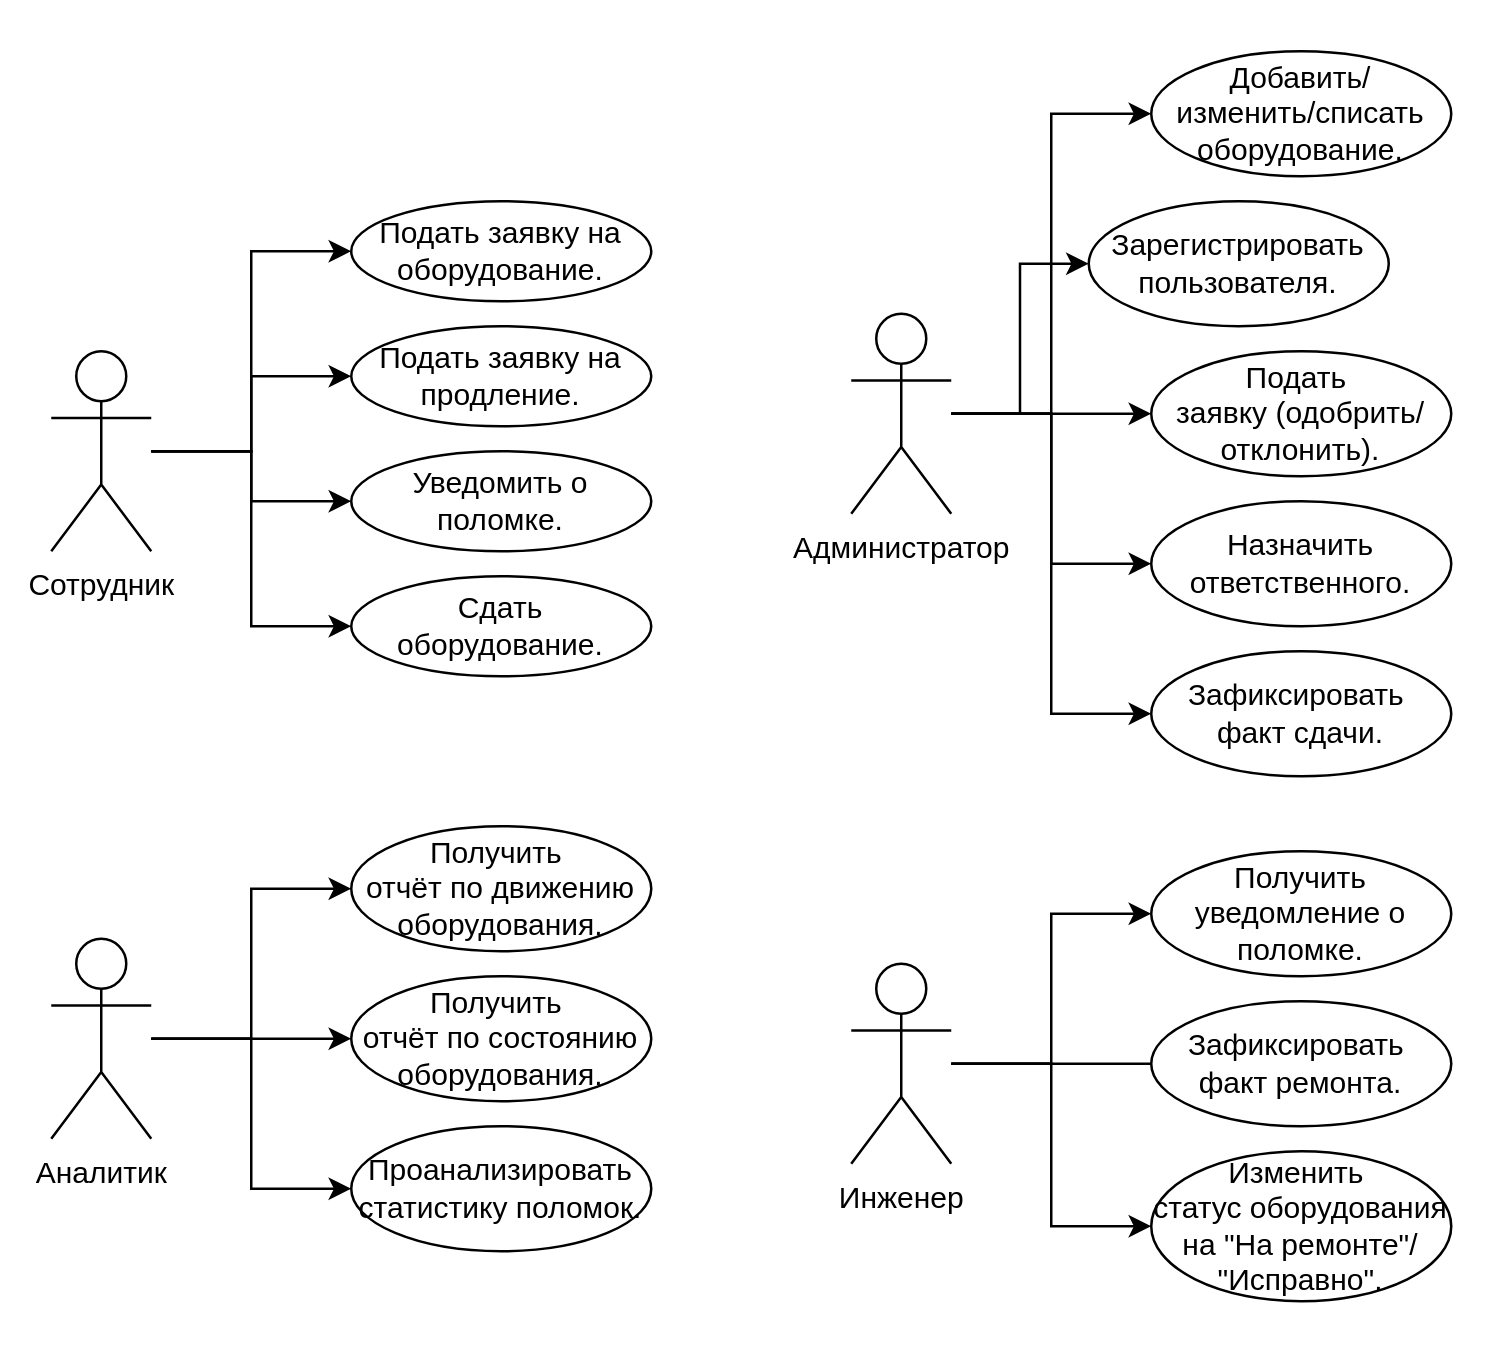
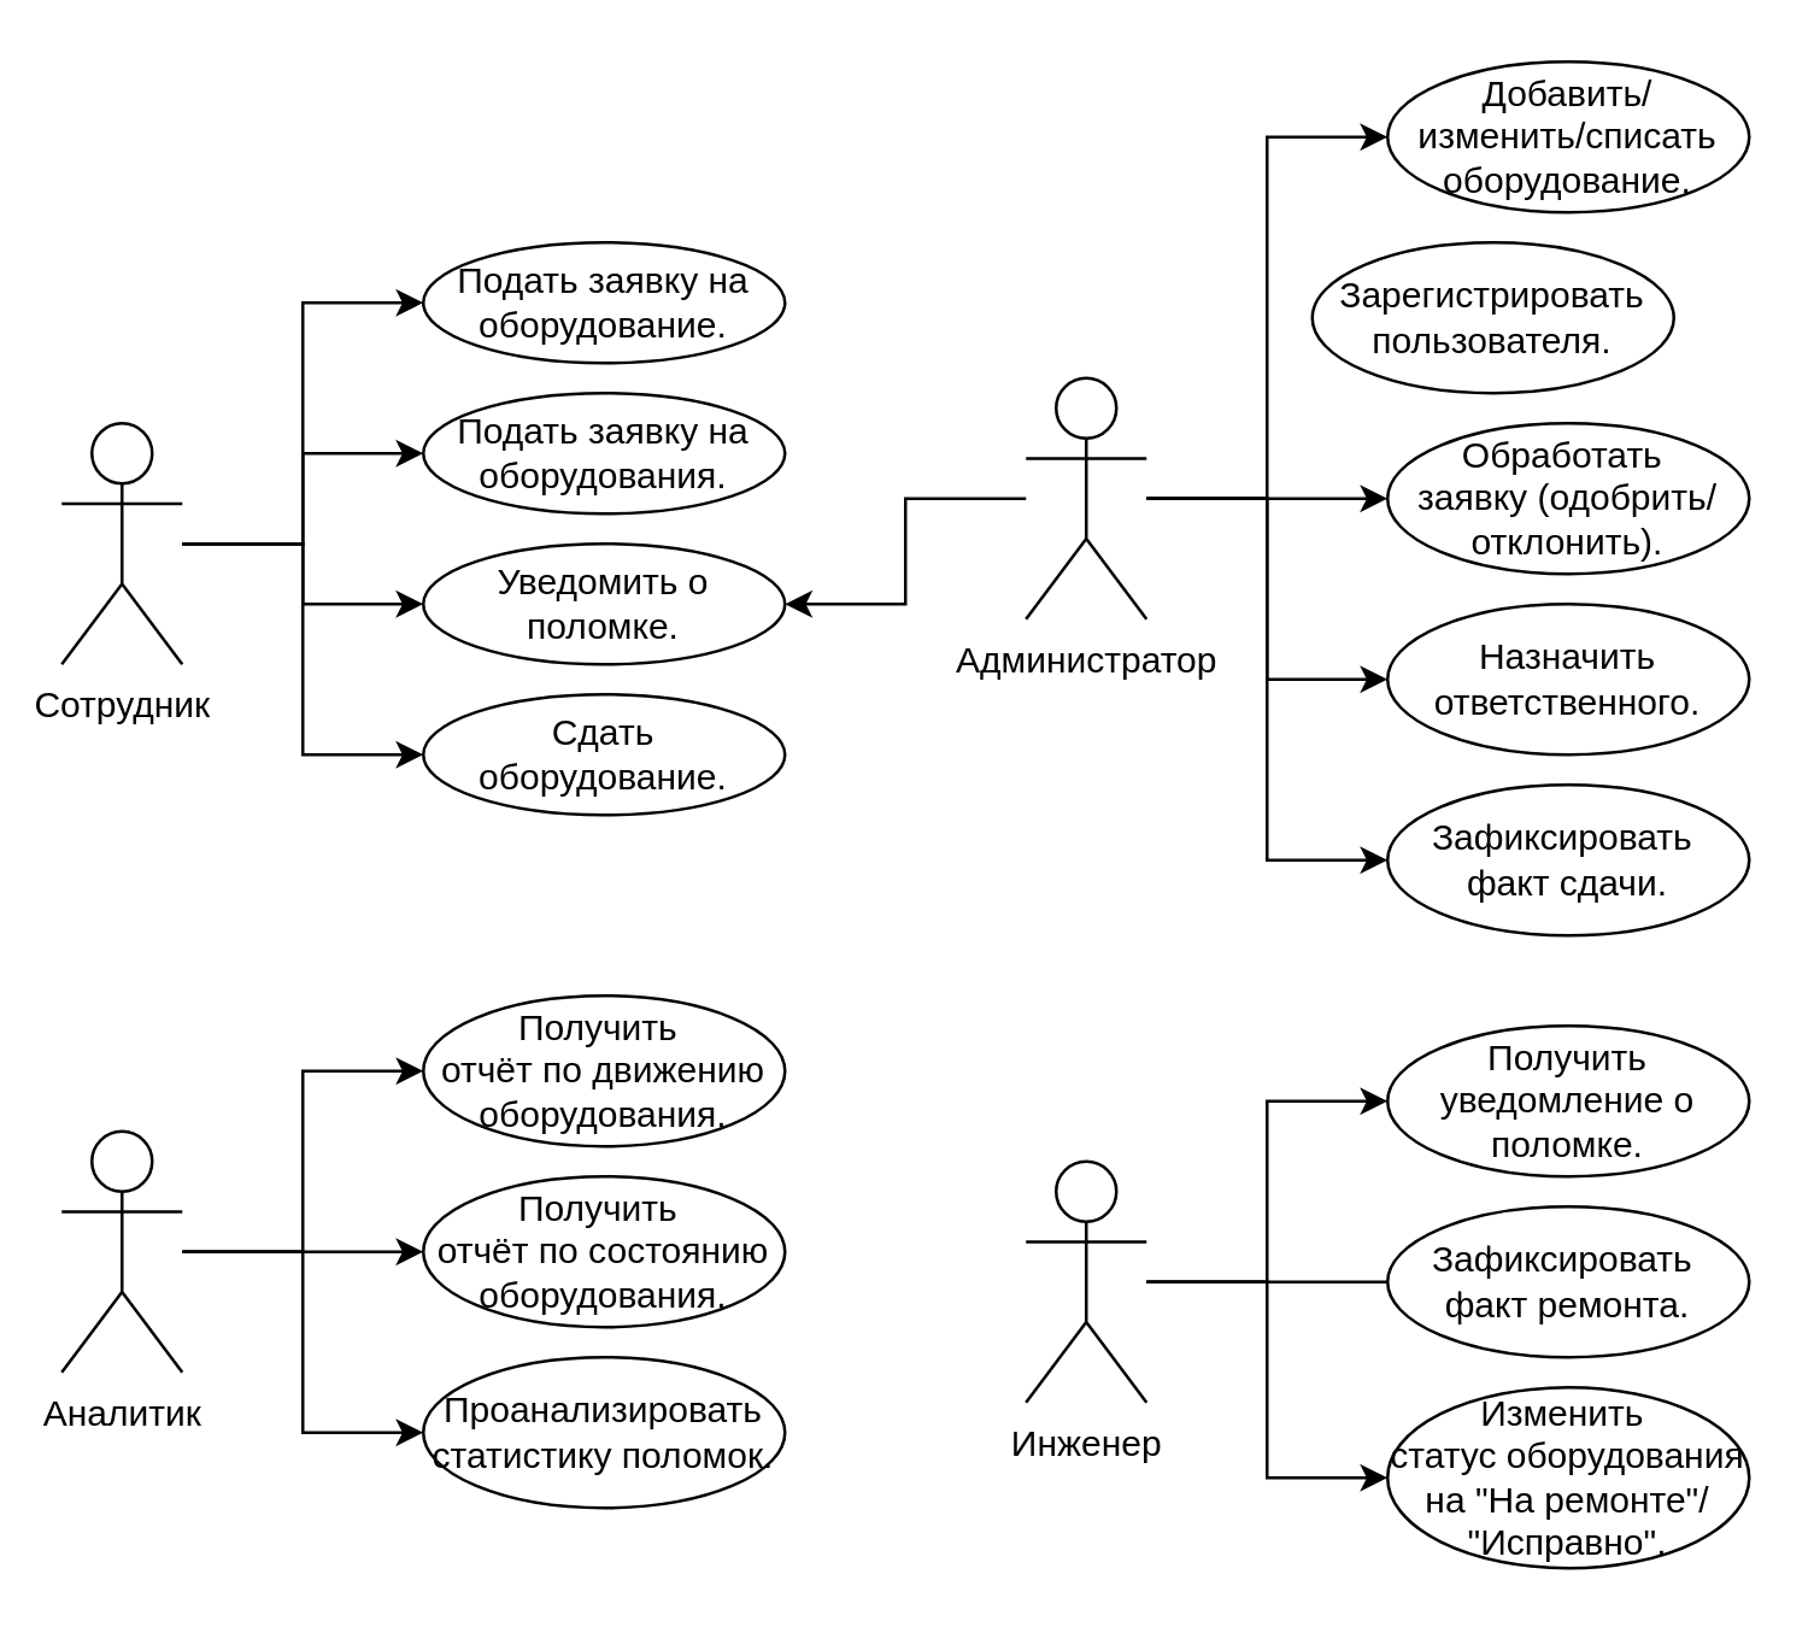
  <mxCell id="0" />
  <mxCell id="1" parent="0" />
  <mxCell id="2" value="Подать заявку на оборудование." style="ellipse;whiteSpace=wrap;html=1;" parent="1" vertex="1"><mxGeometry x="140" y="80" width="120" height="40" as="geometry" /></mxCell>
  <mxCell id="3" style="edgeStyle=orthogonalEdgeStyle;rounded=0;orthogonalLoop=1;jettySize=auto;html=1;entryX=0;entryY=0.5;entryDx=0;entryDy=0;" parent="1" source="8" target="21" edge="1"><mxGeometry relative="1" as="geometry" /></mxCell>
  <mxCell id="4" style="edgeStyle=orthogonalEdgeStyle;rounded=0;orthogonalLoop=1;jettySize=auto;html=1;entryX=0;entryY=0.5;entryDx=0;entryDy=0;" parent="1" source="8" target="25" edge="1"><mxGeometry relative="1" as="geometry" /></mxCell>
  <mxCell id="5" style="edgeStyle=orthogonalEdgeStyle;rounded=0;orthogonalLoop=1;jettySize=auto;html=1;entryX=0;entryY=0.5;entryDx=0;entryDy=0;" parent="1" source="8" target="24" edge="1"><mxGeometry relative="1" as="geometry" /></mxCell>
  <mxCell id="6" style="edgeStyle=orthogonalEdgeStyle;rounded=0;orthogonalLoop=1;jettySize=auto;html=1;entryX=0;entryY=0.5;entryDx=0;entryDy=0;" parent="1" source="8" target="23" edge="1"><mxGeometry relative="1" as="geometry" /></mxCell>
- <mxCell id="7" style="edgeStyle=orthogonalEdgeStyle;rounded=0;orthogonalLoop=1;jettySize=auto;html=1;entryX=0;entryY=0.5;entryDx=0;entryDy=0;" parent="1" source="8" target="22" edge="1"><mxGeometry relative="1" as="geometry" /></mxCell>
+ <mxCell id="7" style="edgeStyle=orthogonalEdgeStyle;rounded=0;orthogonalLoop=1;jettySize=auto;html=1;" parent="1" source="8" target="19" edge="1"><mxGeometry relative="1" as="geometry" /></mxCell>
  <mxCell id="8" value="Администратор" style="shape=umlActor;verticalLabelPosition=bottom;verticalAlign=top;html=1;" parent="1" vertex="1"><mxGeometry x="340" y="125" width="40" height="80" as="geometry" /></mxCell>
  <mxCell id="9" style="edgeStyle=orthogonalEdgeStyle;rounded=0;orthogonalLoop=1;jettySize=auto;html=1;entryX=0;entryY=0.5;entryDx=0;entryDy=0;" parent="1" source="13" target="2" edge="1"><mxGeometry relative="1" as="geometry" /></mxCell>
  <mxCell id="10" style="edgeStyle=orthogonalEdgeStyle;rounded=0;orthogonalLoop=1;jettySize=auto;html=1;entryX=0;entryY=0.5;entryDx=0;entryDy=0;" parent="1" source="13" target="18" edge="1"><mxGeometry relative="1" as="geometry" /></mxCell>
  <mxCell id="11" style="edgeStyle=orthogonalEdgeStyle;rounded=0;orthogonalLoop=1;jettySize=auto;html=1;entryX=0;entryY=0.5;entryDx=0;entryDy=0;" parent="1" source="13" target="19" edge="1"><mxGeometry relative="1" as="geometry" /></mxCell>
  <mxCell id="12" style="edgeStyle=orthogonalEdgeStyle;rounded=0;orthogonalLoop=1;jettySize=auto;html=1;entryX=0;entryY=0.5;entryDx=0;entryDy=0;" parent="1" source="13" target="20" edge="1"><mxGeometry relative="1" as="geometry" /></mxCell>
  <mxCell id="13" value="Сотрудник" style="shape=umlActor;verticalLabelPosition=bottom;verticalAlign=top;html=1;" parent="1" vertex="1"><mxGeometry x="20" y="140" width="40" height="80" as="geometry" /></mxCell>
  <mxCell id="14" style="edgeStyle=orthogonalEdgeStyle;rounded=0;orthogonalLoop=1;jettySize=auto;html=1;entryX=0;entryY=0.5;entryDx=0;entryDy=0;" parent="1" source="17" target="33" edge="1"><mxGeometry relative="1" as="geometry" /></mxCell>
  <mxCell id="15" style="edgeStyle=orthogonalEdgeStyle;rounded=0;orthogonalLoop=1;jettySize=auto;html=1;entryX=0;entryY=0.5;entryDx=0;entryDy=0;" parent="1" source="17" target="35" edge="1"><mxGeometry relative="1" as="geometry" /></mxCell>
  <mxCell id="16" style="edgeStyle=orthogonalEdgeStyle;rounded=0;orthogonalLoop=1;jettySize=auto;html=1;entryX=0;entryY=0.5;entryDx=0;entryDy=0;endArrow=none;" parent="1" source="17" target="34" edge="1"><mxGeometry relative="1" as="geometry" /></mxCell>
  <mxCell id="17" value="Инженер" style="shape=umlActor;verticalLabelPosition=bottom;verticalAlign=top;html=1;" parent="1" vertex="1"><mxGeometry x="340" y="385" width="40" height="80" as="geometry" /></mxCell>
- <mxCell id="18" value="Подать заявку на продление." style="ellipse;whiteSpace=wrap;html=1;" parent="1" vertex="1"><mxGeometry x="140" y="130" width="120" height="40" as="geometry" /></mxCell>
+ <mxCell id="18" value="Подать заявку на оборудования." style="ellipse;whiteSpace=wrap;html=1;" parent="1" vertex="1"><mxGeometry x="140" y="130" width="120" height="40" as="geometry" /></mxCell>
  <mxCell id="19" value="Уведомить о поломке." style="ellipse;whiteSpace=wrap;html=1;" parent="1" vertex="1"><mxGeometry x="140" y="180" width="120" height="40" as="geometry" /></mxCell>
  <mxCell id="20" value="Сдать оборудование." style="ellipse;whiteSpace=wrap;html=1;" parent="1" vertex="1"><mxGeometry x="140" y="230" width="120" height="40" as="geometry" /></mxCell>
  <mxCell id="21" value="Добавить/&lt;div&gt;изменить/списать оборудование.&lt;/div&gt;" style="ellipse;whiteSpace=wrap;html=1;" parent="1" vertex="1"><mxGeometry x="460" y="20" width="120" height="50" as="geometry" /></mxCell>
  <mxCell id="22" value="Зарегистрировать пользователя." style="ellipse;whiteSpace=wrap;html=1;" parent="1" vertex="1"><mxGeometry x="435" y="80" width="120" height="50" as="geometry" /></mxCell>
- <mxCell id="23" value="Подать&amp;nbsp;&lt;div&gt;заявку (одобрить/отклонить).&lt;/div&gt;" style="ellipse;whiteSpace=wrap;html=1;" parent="1" vertex="1"><mxGeometry x="460" y="140" width="120" height="50" as="geometry" /></mxCell>
+ <mxCell id="23" value="Обработать&amp;nbsp;&lt;div&gt;заявку (одобрить/отклонить).&lt;/div&gt;" style="ellipse;whiteSpace=wrap;html=1;" parent="1" vertex="1"><mxGeometry x="460" y="140" width="120" height="50" as="geometry" /></mxCell>
  <mxCell id="24" value="Назначить ответственного." style="ellipse;whiteSpace=wrap;html=1;" parent="1" vertex="1"><mxGeometry x="460" y="200" width="120" height="50" as="geometry" /></mxCell>
  <mxCell id="25" value="Зафиксировать&amp;nbsp;&lt;div&gt;факт сдачи.&lt;/div&gt;" style="ellipse;whiteSpace=wrap;html=1;" parent="1" vertex="1"><mxGeometry x="460" y="260" width="120" height="50" as="geometry" /></mxCell>
  <mxCell id="26" value="Получить&amp;nbsp;&lt;div&gt;отчёт по движению оборудования.&lt;/div&gt;" style="ellipse;whiteSpace=wrap;html=1;" parent="1" vertex="1"><mxGeometry x="140" y="330" width="120" height="50" as="geometry" /></mxCell>
  <mxCell id="27" style="edgeStyle=orthogonalEdgeStyle;rounded=0;orthogonalLoop=1;jettySize=auto;html=1;entryX=0;entryY=0.5;entryDx=0;entryDy=0;" parent="1" source="30" target="26" edge="1"><mxGeometry relative="1" as="geometry" /></mxCell>
  <mxCell id="28" style="edgeStyle=orthogonalEdgeStyle;rounded=0;orthogonalLoop=1;jettySize=auto;html=1;entryX=0;entryY=0.5;entryDx=0;entryDy=0;" parent="1" source="30" target="31" edge="1"><mxGeometry relative="1" as="geometry" /></mxCell>
  <mxCell id="29" style="edgeStyle=orthogonalEdgeStyle;rounded=0;orthogonalLoop=1;jettySize=auto;html=1;entryX=0;entryY=0.5;entryDx=0;entryDy=0;" parent="1" source="30" target="32" edge="1"><mxGeometry relative="1" as="geometry" /></mxCell>
  <mxCell id="30" value="Аналитик" style="shape=umlActor;verticalLabelPosition=bottom;verticalAlign=top;html=1;" parent="1" vertex="1"><mxGeometry x="20" y="375" width="40" height="80" as="geometry" /></mxCell>
  <mxCell id="31" value="Получить&amp;nbsp;&lt;div&gt;отчёт по состоянию оборудования.&lt;/div&gt;" style="ellipse;whiteSpace=wrap;html=1;" parent="1" vertex="1"><mxGeometry x="140" y="390" width="120" height="50" as="geometry" /></mxCell>
  <mxCell id="32" value="Проанализировать статистику поломок." style="ellipse;whiteSpace=wrap;html=1;" parent="1" vertex="1"><mxGeometry x="140" y="450" width="120" height="50" as="geometry" /></mxCell>
  <mxCell id="33" value="Получить уведомление о поломке." style="ellipse;whiteSpace=wrap;html=1;" parent="1" vertex="1"><mxGeometry x="460" y="340" width="120" height="50" as="geometry" /></mxCell>
  <mxCell id="34" value="Зафиксировать&amp;nbsp;&lt;div&gt;факт ремонта.&lt;/div&gt;" style="ellipse;whiteSpace=wrap;html=1;" parent="1" vertex="1"><mxGeometry x="460" y="400" width="120" height="50" as="geometry" /></mxCell>
  <mxCell id="35" value="&lt;div&gt;Изменить&amp;nbsp;&lt;/div&gt;&lt;div&gt;статус оборудования на &quot;На ремонте&quot;/&lt;/div&gt;&lt;div&gt;&quot;Исправно&quot;.&lt;/div&gt;" style="ellipse;whiteSpace=wrap;html=1;" parent="1" vertex="1"><mxGeometry x="460" y="460" width="120" height="60" as="geometry" /></mxCell>
